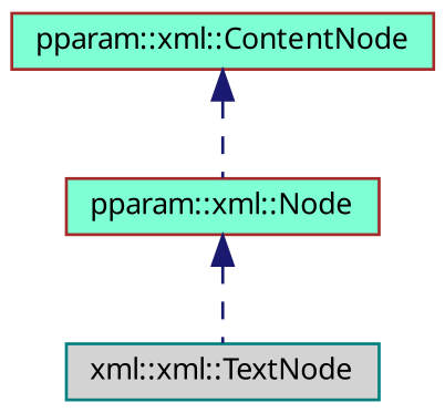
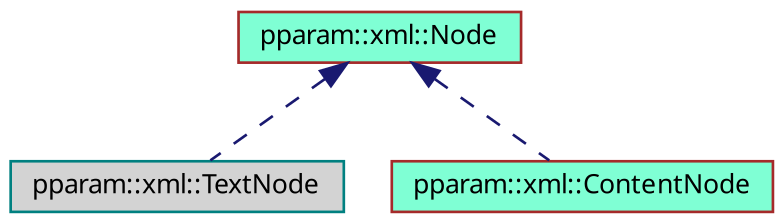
  digraph {
    fontname="Noto Sans"
    node [color=brown fillcolor=aquamarine fontname="Noto Sans" fontsize=10 shape=record style=filled]
    edge [color=midnightblue dir=back fontname="Noto Sans" fontsize=10 labelfontname=Helvetica labelfontsize=10 style=dashed]
-   n1 [color=teal fillcolor=lightgrey fontcolor=black height=0.2 label="xml::xml::TextNode" width=0.4]
+   n1 [color=teal fillcolor=lightgrey fontcolor=black height=0.2 label="pparam::xml::TextNode" width=0.4]
    n2 [height=0.2 label="pparam::xml::ContentNode" width=0.4]
    n3 [height=0.2 label="pparam::xml::Node" width=0.4]
    n3 -> n1
-   n2 -> n3
+   n3 -> n2
  }
